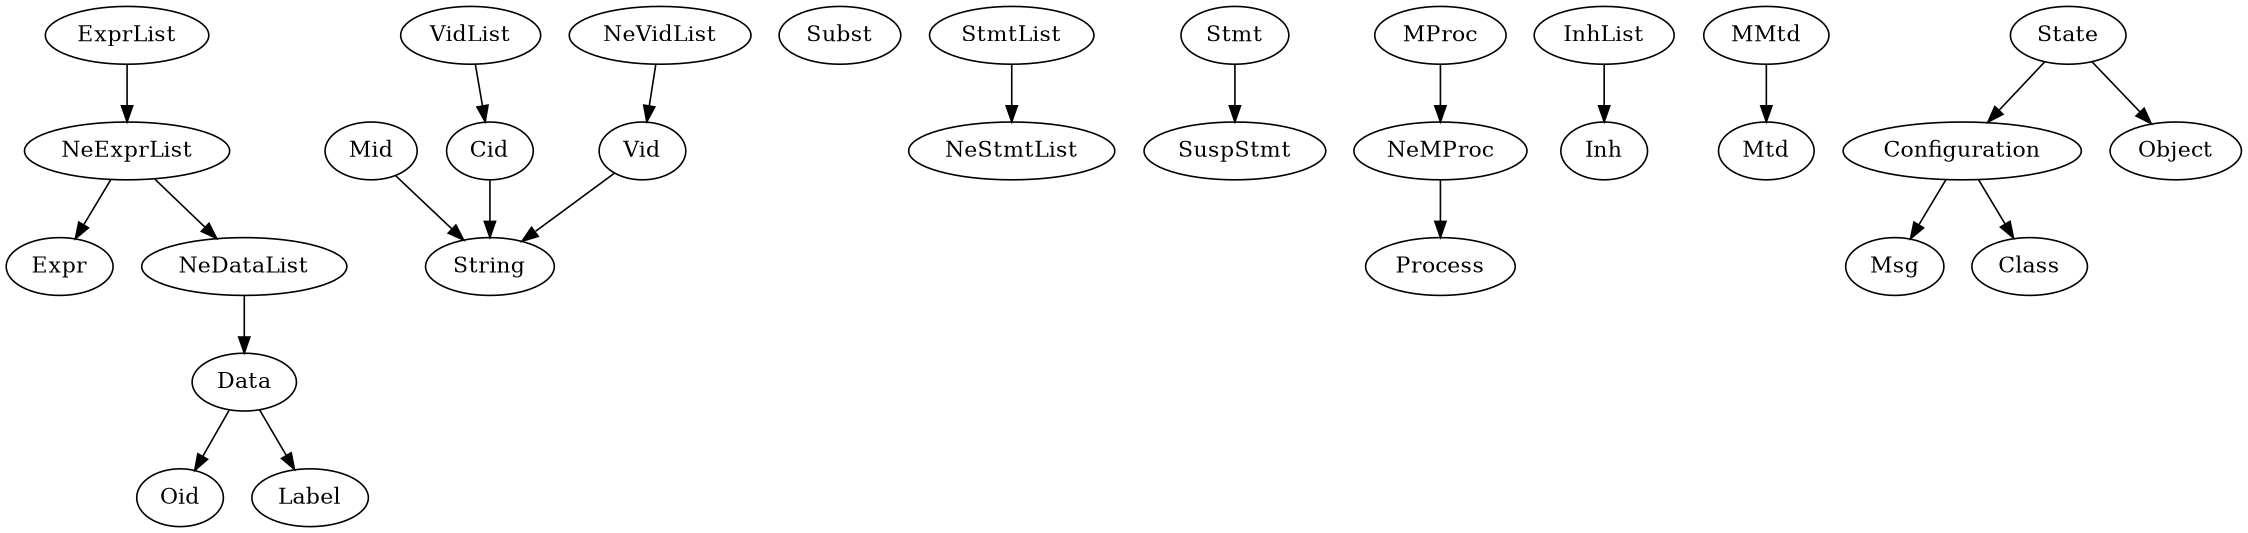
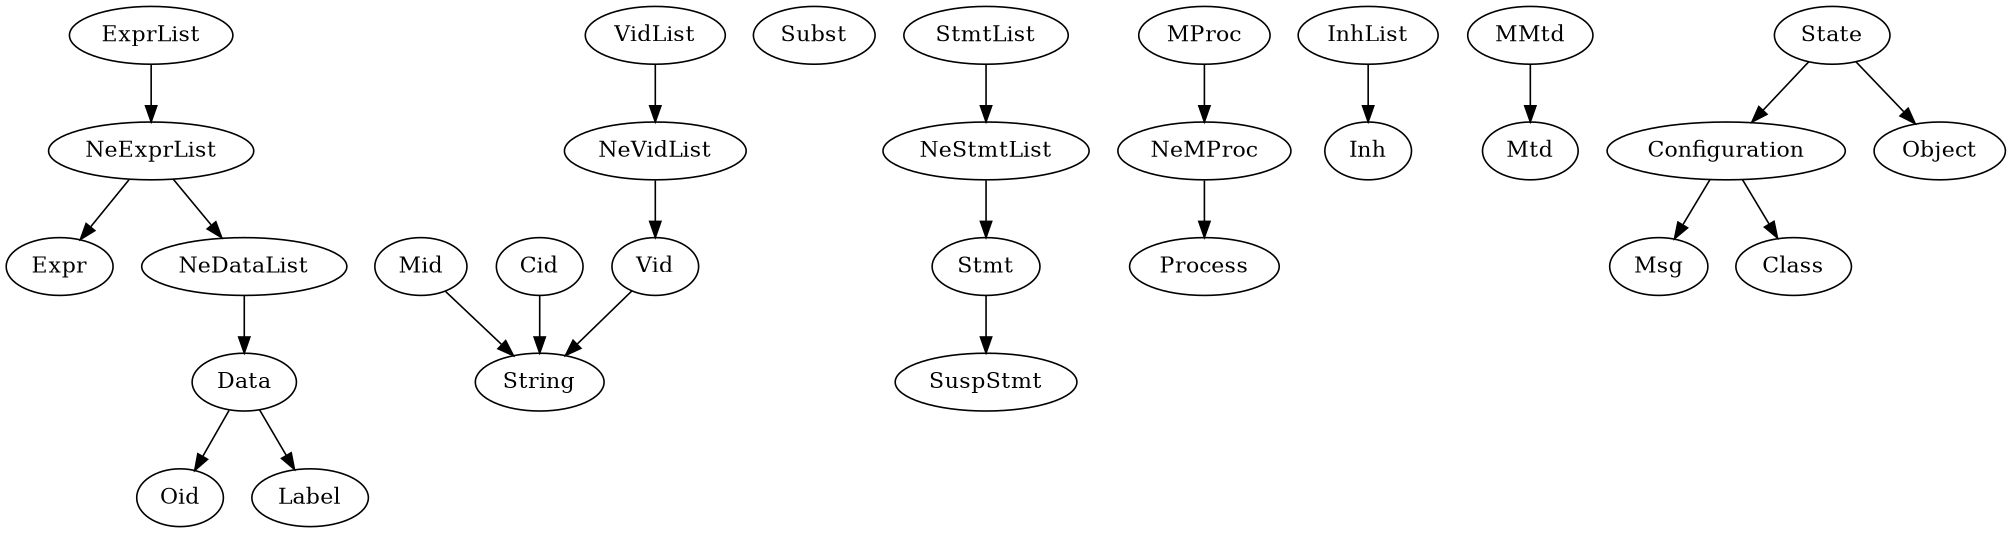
  digraph {
    Data
    Oid
    Label
    Vid
    String
    ExprList
    NeExprList
    Expr
    NeDataList
    VidList
    NeVidList
    Subst
    Mid
    Cid
    StmtList
    NeStmtList
    Stmt
    SuspStmt
    MProc
    NeMProc
    Process
    InhList
    Inh
    MMtd
    Mtd
    Configuration
    Msg
    Class
    State
    Object
    Data -> Oid
    Data -> Label
    Vid -> String
    ExprList -> NeExprList
    NeExprList -> Expr
    NeExprList -> NeDataList
    NeDataList -> Data
-   VidList -> Cid
+   VidList -> NeVidList
    NeVidList -> Vid
    Mid -> String
    Cid -> String
    StmtList -> NeStmtList
+   NeStmtList -> Stmt
    Stmt -> SuspStmt
    MProc -> NeMProc
    NeMProc -> Process
    InhList -> Inh
    MMtd -> Mtd
    Configuration -> Msg
    Configuration -> Class
    State -> Configuration
    State -> Object
  }
